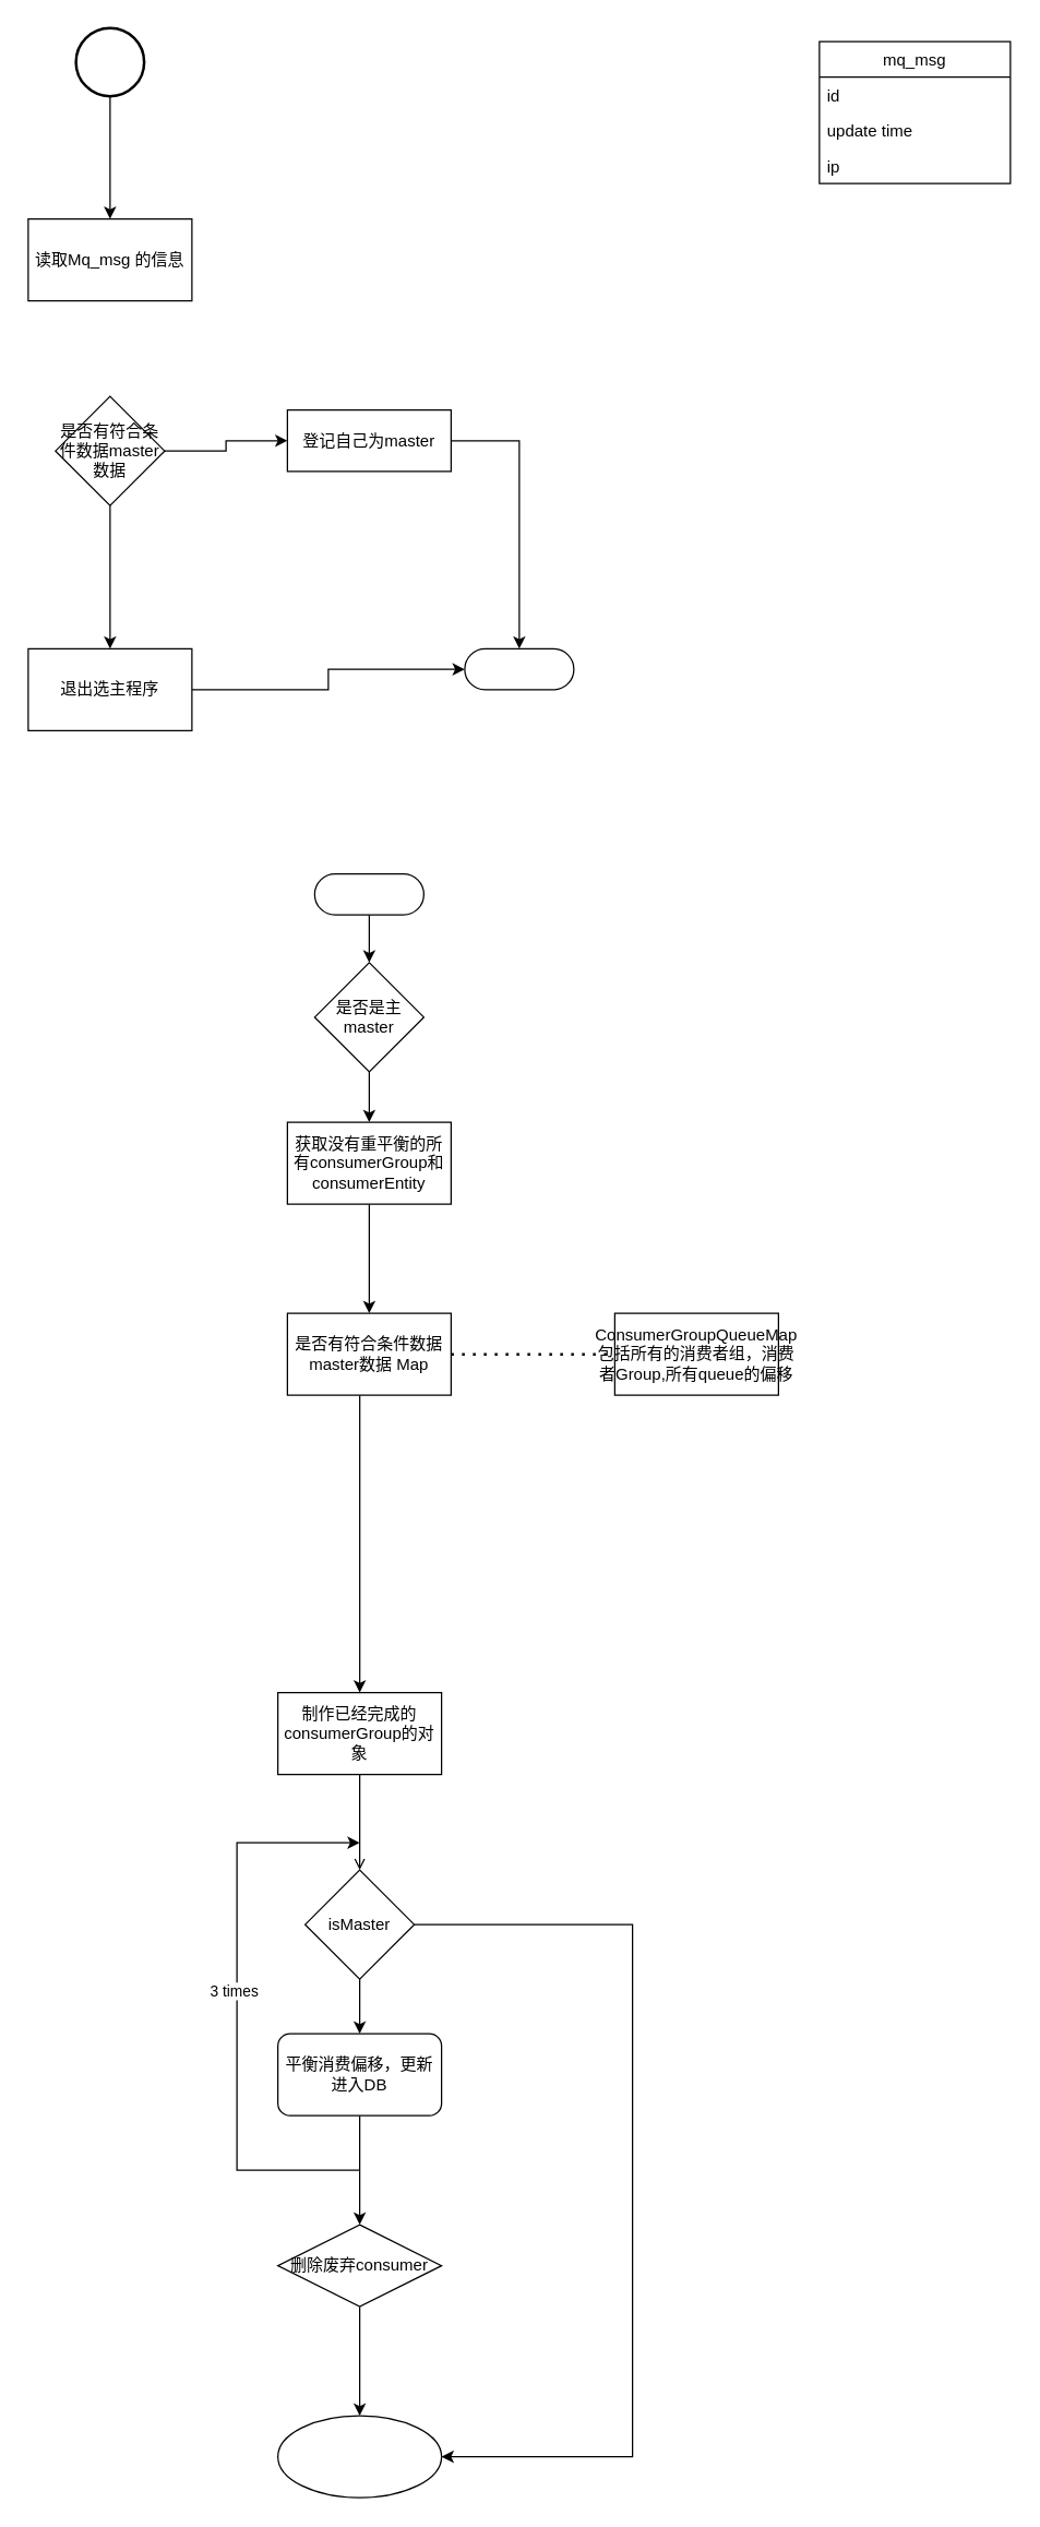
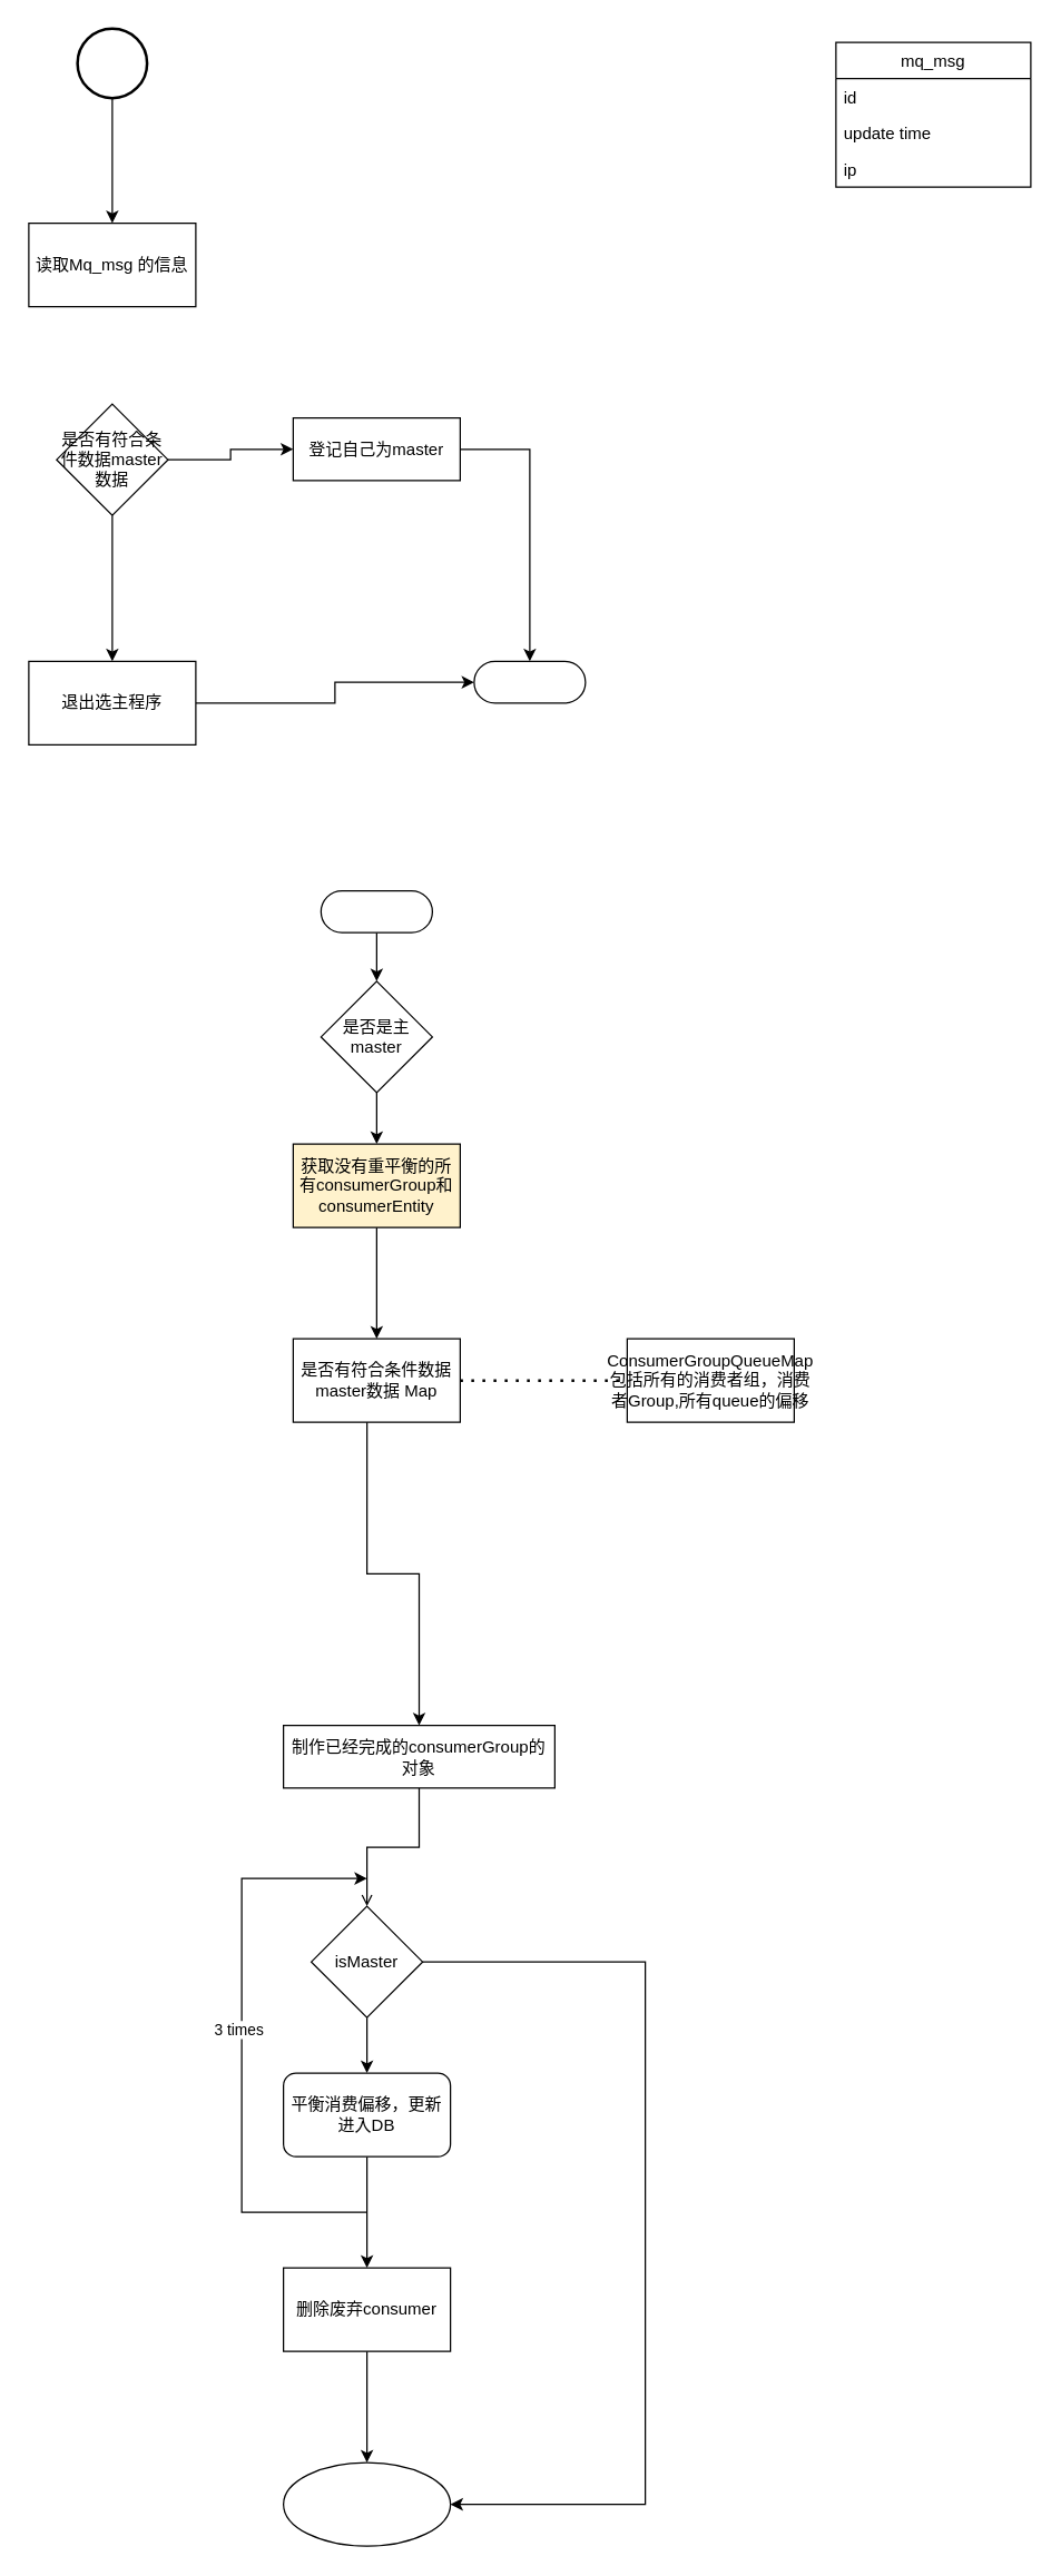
  <mxCell id="0" />
  <mxCell id="1" parent="0" />
  <mxCell id="2" value="mq_msg" style="swimlane;fontStyle=0;childLayout=stackLayout;horizontal=1;startSize=26;fillColor=none;horizontalStack=0;resizeParent=1;resizeParentMax=0;resizeLast=0;collapsible=1;marginBottom=0;" parent="1" vertex="1"><mxGeometry x="600" y="30" width="140" height="104" as="geometry"><mxRectangle x="280" y="280" width="90" height="30" as="alternateBounds" /></mxGeometry></mxCell>
  <mxCell id="3" value="id" style="text;strokeColor=none;fillColor=none;align=left;verticalAlign=top;spacingLeft=4;spacingRight=4;overflow=hidden;rotatable=0;points=[[0,0.5],[1,0.5]];portConstraint=eastwest;" parent="2" vertex="1"><mxGeometry y="26" width="140" height="26" as="geometry" /></mxCell>
  <mxCell id="4" value="update time" style="text;strokeColor=none;fillColor=none;align=left;verticalAlign=top;spacingLeft=4;spacingRight=4;overflow=hidden;rotatable=0;points=[[0,0.5],[1,0.5]];portConstraint=eastwest;" parent="2" vertex="1"><mxGeometry y="52" width="140" height="26" as="geometry" /></mxCell>
  <mxCell id="5" value="ip" style="text;strokeColor=none;fillColor=none;align=left;verticalAlign=top;spacingLeft=4;spacingRight=4;overflow=hidden;rotatable=0;points=[[0,0.5],[1,0.5]];portConstraint=eastwest;" parent="2" vertex="1"><mxGeometry y="78" width="140" height="26" as="geometry" /></mxCell>
  <mxCell id="6" value="读取Mq_msg 的信息" style="rounded=0;whiteSpace=wrap;html=1;" parent="1" vertex="1"><mxGeometry x="20" y="160" width="120" height="60" as="geometry" /></mxCell>
  <mxCell id="7" style="edgeStyle=orthogonalEdgeStyle;rounded=0;orthogonalLoop=1;jettySize=auto;html=1;" parent="1" source="8" target="6" edge="1"><mxGeometry relative="1" as="geometry" /></mxCell>
  <mxCell id="8" value="" style="strokeWidth=2;html=1;shape=mxgraph.flowchart.start_2;whiteSpace=wrap;" parent="1" vertex="1"><mxGeometry x="55" y="20" width="50" height="50" as="geometry" /></mxCell>
  <mxCell id="9" value="" style="edgeStyle=orthogonalEdgeStyle;rounded=0;orthogonalLoop=1;jettySize=auto;html=1;" parent="1" source="11" target="13" edge="1"><mxGeometry relative="1" as="geometry" /></mxCell>
  <mxCell id="10" value="" style="edgeStyle=orthogonalEdgeStyle;rounded=0;orthogonalLoop=1;jettySize=auto;html=1;" parent="1" source="11" target="15" edge="1"><mxGeometry relative="1" as="geometry" /></mxCell>
  <mxCell id="11" value="是否有符合条件数据master数据" style="rhombus;whiteSpace=wrap;html=1;rounded=0;" parent="1" vertex="1"><mxGeometry x="40" y="290" width="80" height="80" as="geometry" /></mxCell>
  <mxCell id="12" style="edgeStyle=orthogonalEdgeStyle;rounded=0;orthogonalLoop=1;jettySize=auto;html=1;entryX=0;entryY=0.5;entryDx=0;entryDy=0;entryPerimeter=0;" parent="1" source="13" target="16" edge="1"><mxGeometry relative="1" as="geometry" /></mxCell>
  <mxCell id="13" value="退出选主程序" style="whiteSpace=wrap;html=1;rounded=0;" parent="1" vertex="1"><mxGeometry x="20" y="475" width="120" height="60" as="geometry" /></mxCell>
  <mxCell id="14" style="edgeStyle=orthogonalEdgeStyle;rounded=0;orthogonalLoop=1;jettySize=auto;html=1;entryX=0.5;entryY=0.5;entryDx=0;entryDy=-15;entryPerimeter=0;" parent="1" source="15" target="16" edge="1"><mxGeometry relative="1" as="geometry" /></mxCell>
  <mxCell id="15" value="登记自己为master" style="whiteSpace=wrap;html=1;rounded=0;" parent="1" vertex="1"><mxGeometry x="210" y="300" width="120" height="45" as="geometry" /></mxCell>
  <mxCell id="16" value="" style="html=1;dashed=0;whitespace=wrap;shape=mxgraph.dfd.start" parent="1" vertex="1"><mxGeometry x="340" y="475" width="80" height="30" as="geometry" /></mxCell>
  <mxCell id="17" value="" style="edgeStyle=orthogonalEdgeStyle;rounded=0;orthogonalLoop=1;jettySize=auto;html=1;" parent="1" source="18" target="20" edge="1"><mxGeometry relative="1" as="geometry" /></mxCell>
  <mxCell id="18" value="" style="html=1;dashed=0;whitespace=wrap;shape=mxgraph.dfd.start" parent="1" vertex="1"><mxGeometry x="230" y="640" width="80" height="30" as="geometry" /></mxCell>
  <mxCell id="19" value="" style="edgeStyle=orthogonalEdgeStyle;rounded=0;orthogonalLoop=1;jettySize=auto;html=1;" edge="1" parent="1" source="20" target="35"><mxGeometry relative="1" as="geometry" /></mxCell>
  <mxCell id="20" value="是否是主master" style="rhombus;whiteSpace=wrap;html=1;dashed=0;" parent="1" vertex="1"><mxGeometry x="230" y="705" width="80" height="80" as="geometry" /></mxCell>
  <mxCell id="21" value="" style="edgeStyle=orthogonalEdgeStyle;rounded=0;orthogonalLoop=1;jettySize=auto;html=1;exitX=0.442;exitY=1;exitDx=0;exitDy=0;exitPerimeter=0;" parent="1" source="36" target="23" edge="1"><mxGeometry relative="1" as="geometry"><mxPoint x="263" y="1200" as="sourcePoint" /></mxGeometry></mxCell>
  <mxCell id="22" value="" style="edgeStyle=orthogonalEdgeStyle;rounded=0;orthogonalLoop=1;jettySize=auto;html=1;endArrow=open;" parent="1" source="23" target="26" edge="1"><mxGeometry relative="1" as="geometry" /></mxCell>
- <mxCell id="23" value="制作已经完成的consumerGroup的对象" style="whiteSpace=wrap;html=1;dashed=0;" parent="1" vertex="1"><mxGeometry x="203" y="1240" width="120" height="60" as="geometry" /></mxCell>
+ <mxCell id="23" value="制作已经完成的consumerGroup的对象" style="whiteSpace=wrap;html=1;dashed=0;" parent="1" vertex="1"><mxGeometry x="203" y="1240" width="195" height="45" as="geometry" /></mxCell>
  <mxCell id="24" value="" style="edgeStyle=orthogonalEdgeStyle;rounded=0;orthogonalLoop=1;jettySize=auto;html=1;" parent="1" source="26" target="28" edge="1"><mxGeometry relative="1" as="geometry" /></mxCell>
  <mxCell id="25" style="edgeStyle=orthogonalEdgeStyle;rounded=0;orthogonalLoop=1;jettySize=auto;html=1;entryX=1;entryY=0.5;entryDx=0;entryDy=0;" parent="1" source="26" target="31" edge="1"><mxGeometry relative="1" as="geometry"><Array as="points"><mxPoint x="463" y="1410" /><mxPoint x="463" y="1800" /></Array></mxGeometry></mxCell>
  <mxCell id="26" value="isMaster" style="rhombus;whiteSpace=wrap;html=1;dashed=0;" parent="1" vertex="1"><mxGeometry x="223" y="1370" width="80" height="80" as="geometry" /></mxCell>
  <mxCell id="27" value="" style="edgeStyle=orthogonalEdgeStyle;rounded=0;orthogonalLoop=1;jettySize=auto;html=1;" parent="1" source="28" target="30" edge="1"><mxGeometry relative="1" as="geometry" /></mxCell>
  <mxCell id="28" value="平衡消费偏移，更新进入DB" style="whiteSpace=wrap;html=1;dashed=0;rounded=1;" parent="1" vertex="1"><mxGeometry x="203" y="1490" width="120" height="60" as="geometry" /></mxCell>
  <mxCell id="29" value="" style="edgeStyle=orthogonalEdgeStyle;rounded=0;orthogonalLoop=1;jettySize=auto;html=1;" parent="1" source="30" target="31" edge="1"><mxGeometry relative="1" as="geometry" /></mxCell>
- <mxCell id="30" value="删除废弃consumer" style="rhombus;whiteSpace=wrap;html=1;dashed=0;" parent="1" vertex="1"><mxGeometry x="203" y="1630" width="120" height="60" as="geometry" /></mxCell>
+ <mxCell id="30" value="删除废弃consumer" style="whiteSpace=wrap;html=1;dashed=0;" parent="1" vertex="1"><mxGeometry x="203" y="1630" width="120" height="60" as="geometry" /></mxCell>
  <mxCell id="31" value="" style="ellipse;whiteSpace=wrap;html=1;dashed=0;" parent="1" vertex="1"><mxGeometry x="203" y="1770" width="120" height="60" as="geometry" /></mxCell>
  <mxCell id="32" value="" style="endArrow=classic;html=1;rounded=0;" parent="1" edge="1"><mxGeometry width="50" height="50" relative="1" as="geometry"><mxPoint x="263" y="1590" as="sourcePoint" /><mxPoint x="263" y="1350" as="targetPoint" /><Array as="points"><mxPoint x="173" y="1590" /><mxPoint x="173" y="1350" /></Array></mxGeometry></mxCell>
  <mxCell id="33" value="3 times" style="edgeLabel;html=1;align=center;verticalAlign=middle;resizable=0;points=[];" parent="32" vertex="1" connectable="0"><mxGeometry x="0.057" y="3" relative="1" as="geometry"><mxPoint as="offset" /></mxGeometry></mxCell>
  <mxCell id="34" value="" style="edgeStyle=orthogonalEdgeStyle;rounded=0;orthogonalLoop=1;jettySize=auto;html=1;" edge="1" parent="1" source="35" target="36"><mxGeometry relative="1" as="geometry" /></mxCell>
- <mxCell id="35" value="获取没有重平衡的所有consumerGroup和consumerEntity" style="whiteSpace=wrap;html=1;dashed=0;" vertex="1" parent="1"><mxGeometry x="210" y="822" width="120" height="60" as="geometry" /></mxCell>
+ <mxCell id="35" value="获取没有重平衡的所有consumerGroup和consumerEntity" style="whiteSpace=wrap;html=1;dashed=0;fillColor=#fff2cc;" vertex="1" parent="1"><mxGeometry x="210" y="822" width="120" height="60" as="geometry" /></mxCell>
  <mxCell id="36" value="是否有符合条件数据master数据 Map" style="whiteSpace=wrap;html=1;dashed=0;" vertex="1" parent="1"><mxGeometry x="210" y="962" width="120" height="60" as="geometry" /></mxCell>
  <mxCell id="37" value="ConsumerGroupQueueMap包括所有的消费者组，消费者Group,所有queue的偏移" style="whiteSpace=wrap;html=1;dashed=0;" vertex="1" parent="1"><mxGeometry x="450" y="962" width="120" height="60" as="geometry" /></mxCell>
  <mxCell id="38" value="" style="endArrow=none;dashed=1;html=1;dashPattern=1 3;strokeWidth=2;rounded=0;elbow=vertical;exitX=1;exitY=0.5;exitDx=0;exitDy=0;entryX=0;entryY=0.5;entryDx=0;entryDy=0;" edge="1" parent="1" source="36" target="37"><mxGeometry width="50" height="50" relative="1" as="geometry"><mxPoint x="350" y="1070" as="sourcePoint" /><mxPoint x="480" y="1050" as="targetPoint" /></mxGeometry></mxCell>
